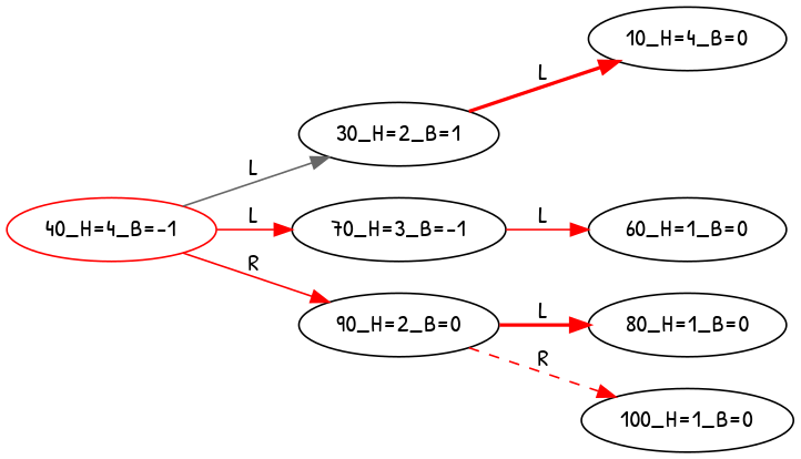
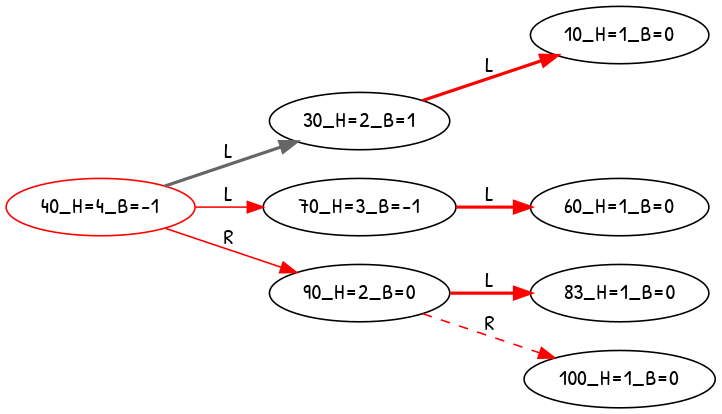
  digraph {
    fontname="Patrick Hand"
    rankdir=LR
    node [fontname="Patrick Hand"]
    edge [color=red fontname="Patrick Hand" style=solid]
    "40_H=4_B=-1" [color=red]
    "30_H=2_B=1"
    "70_H=3_B=-1"
    "90_H=2_B=0"
-   "10_H=1_B=0" [label="10_H=4_B=0"]
+   "10_H=1_B=0"
    HD0 [style=invis]
    "60_H=1_B=0"
-   "80_H=1_B=0"
+   "80_H=1_B=0" [label="83_H=1_B=0"]
    "100_H=1_B=0"
-   "40_H=4_B=-1" -> "30_H=2_B=1" [color=gray40 label=L]
+   "40_H=4_B=-1" -> "30_H=2_B=1" [color=gray40 label=L style=bold]
    "40_H=4_B=-1" -> "70_H=3_B=-1" [label=L]
    "40_H=4_B=-1" -> "90_H=2_B=0" [label=R]
    "30_H=2_B=1" -> "10_H=1_B=0" [label=L style=bold]
    "30_H=2_B=1" -> HD0 [label=L style=invis color=""]
-   "70_H=3_B=-1" -> "60_H=1_B=0" [label=L]
+   "70_H=3_B=-1" -> "60_H=1_B=0" [label=L style=bold]
    "90_H=2_B=0" -> "80_H=1_B=0" [label=L style=bold]
    "90_H=2_B=0" -> "100_H=1_B=0" [label=R style=dashed]
  }
